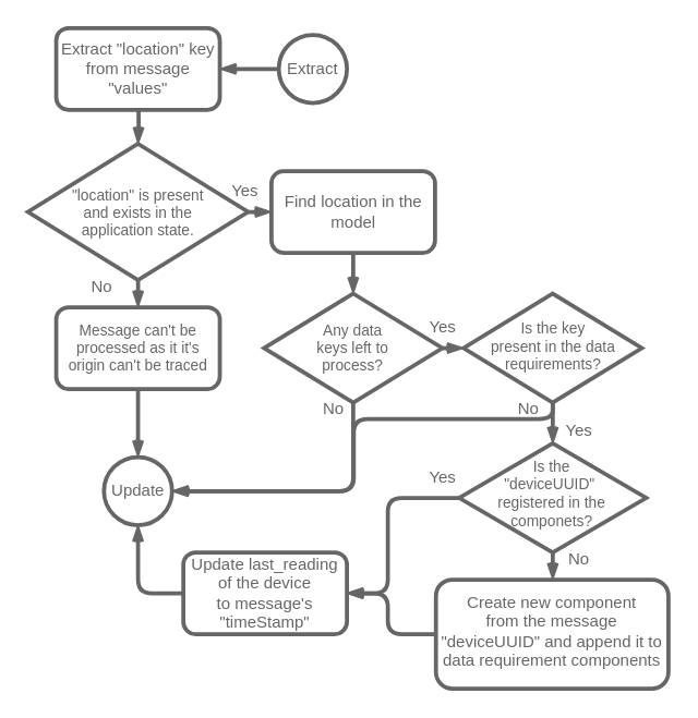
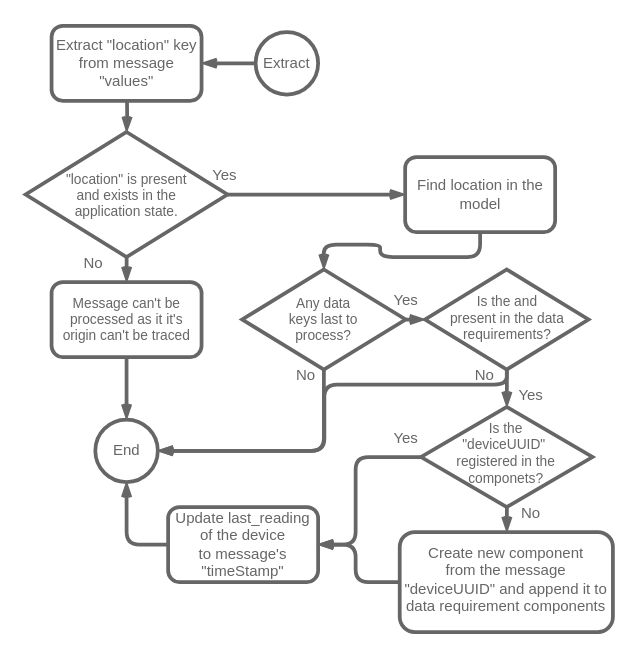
  <mxCell id="0" />
  <mxCell id="1" parent="0" />
  <mxCell id="2" value="" style="edgeStyle=orthogonalEdgeStyle;shape=connector;curved=0;rounded=1;orthogonalLoop=1;jettySize=auto;html=1;labelBackgroundColor=default;strokeColor=#666666;strokeWidth=3;align=center;verticalAlign=middle;fontFamily=Helvetica;fontSize=12;fontColor=#666666;endArrow=openThin;endFill=0;fillColor=#FAE5C7;" parent="1" source="3" target="5" edge="1"><mxGeometry relative="1" as="geometry" /></mxCell>
  <mxCell id="3" value="Extract" style="ellipse;whiteSpace=wrap;html=1;aspect=fixed;strokeColor=#666666;fontColor=#666666;fillColor=#FFFFFF;strokeWidth=3;" parent="1" vertex="1"><mxGeometry x="204" y="25" width="50" height="50" as="geometry" /></mxCell>
  <mxCell id="4" value="" style="edgeStyle=orthogonalEdgeStyle;shape=connector;curved=0;rounded=1;orthogonalLoop=1;jettySize=auto;html=1;labelBackgroundColor=default;strokeColor=#666666;strokeWidth=3;align=center;verticalAlign=middle;fontFamily=Helvetica;fontSize=12;fontColor=#666666;endArrow=openThin;endFill=0;fillColor=#FAE5C7;" parent="1" target="8" edge="1"><mxGeometry relative="1" as="geometry"><mxPoint x="100.75" y="67" as="sourcePoint" /></mxGeometry></mxCell>
  <mxCell id="5" value="Extract &quot;location&quot; key from message &quot;values&quot;" style="rounded=1;whiteSpace=wrap;html=1;strokeColor=#666666;fontColor=#666666;fillColor=#FFFFFF;strokeWidth=3;" parent="1" vertex="1"><mxGeometry x="40.75" y="20" width="120" height="60" as="geometry" /></mxCell>
  <mxCell id="6" value="" style="edgeStyle=orthogonalEdgeStyle;shape=connector;curved=0;rounded=1;orthogonalLoop=1;jettySize=auto;html=1;labelBackgroundColor=default;strokeColor=#666666;strokeWidth=3;align=center;verticalAlign=middle;fontFamily=Helvetica;fontSize=12;fontColor=#666666;endArrow=openThin;endFill=0;fillColor=#FAE5C7;" parent="1" source="8" target="10" edge="1"><mxGeometry relative="1" as="geometry" /></mxCell>
  <mxCell id="7" value="" style="edgeStyle=orthogonalEdgeStyle;shape=connector;curved=0;rounded=1;orthogonalLoop=1;jettySize=auto;html=1;labelBackgroundColor=default;strokeColor=#666666;strokeWidth=3;align=center;verticalAlign=middle;fontFamily=Helvetica;fontSize=12;fontColor=#666666;endArrow=openThin;endFill=0;fillColor=#FAE5C7;" parent="1" source="8" target="12" edge="1"><mxGeometry relative="1" as="geometry"><Array as="points"><mxPoint x="194" y="155" /><mxPoint x="194" y="155" /></Array></mxGeometry></mxCell>
  <mxCell id="8" value="&quot;location&quot; is present &lt;br style=&quot;font-size: 11px;&quot;&gt;and exists in the&lt;br style=&quot;font-size: 11px;&quot;&gt;application state." style="rhombus;whiteSpace=wrap;html=1;rounded=0;strokeColor=#666666;strokeWidth=3;align=center;verticalAlign=middle;fontFamily=Helvetica;fontSize=11;fontColor=#666666;fillColor=#FFFFFF;spacingTop=2;" parent="1" vertex="1"><mxGeometry x="20" y="105" width="161.5" height="100" as="geometry" /></mxCell>
  <mxCell id="9" value="" style="edgeStyle=orthogonalEdgeStyle;shape=connector;curved=0;rounded=1;orthogonalLoop=1;jettySize=auto;html=1;labelBackgroundColor=default;strokeColor=#666666;strokeWidth=3;align=center;verticalAlign=middle;fontFamily=Helvetica;fontSize=12;fontColor=#666666;endArrow=openThin;endFill=0;fillColor=#FAE5C7;" parent="1" source="10" target="24" edge="1"><mxGeometry relative="1" as="geometry" /></mxCell>
  <mxCell id="10" value="Message can't be processed as it it's origin can't be traced" style="rounded=1;whiteSpace=wrap;html=1;strokeColor=#666666;strokeWidth=3;align=center;verticalAlign=middle;fontFamily=Helvetica;fontSize=11;fontColor=#666666;fillColor=#FFFFFF;" parent="1" vertex="1"><mxGeometry x="40.75" y="225" width="120" height="60" as="geometry" /></mxCell>
  <mxCell id="11" style="edgeStyle=orthogonalEdgeStyle;shape=connector;curved=0;rounded=1;orthogonalLoop=1;jettySize=auto;html=1;labelBackgroundColor=default;strokeColor=#666666;strokeWidth=3;align=center;verticalAlign=middle;fontFamily=Helvetica;fontSize=12;fontColor=#666666;endArrow=openThin;endFill=0;fillColor=#FAE5C7;" parent="1" source="12" target="18" edge="1"><mxGeometry relative="1" as="geometry" /></mxCell>
- <mxCell id="12" value="&lt;font style=&quot;&quot; face=&quot;Helvetica&quot;&gt;Find location in the model&lt;/font&gt;" style="rounded=1;whiteSpace=wrap;html=1;strokeColor=#666666;fontColor=#666666;fillColor=#FFFFFF;strokeWidth=3;" parent="1" vertex="1"><mxGeometry x="198.62" y="125" width="120" height="60" as="geometry" /></mxCell>
+ <mxCell id="12" value="&lt;font style=&quot;&quot; face=&quot;Helvetica&quot;&gt;Find location in the model&lt;/font&gt;" style="rounded=1;whiteSpace=wrap;html=1;strokeColor=#666666;fontColor=#666666;fillColor=#FFFFFF;strokeWidth=3;" parent="1" vertex="1"><mxGeometry x="323.62" y="125" width="120" height="60" as="geometry" /></mxCell>
  <mxCell id="13" style="edgeStyle=orthogonalEdgeStyle;shape=connector;curved=0;rounded=1;orthogonalLoop=1;jettySize=auto;html=1;labelBackgroundColor=default;strokeColor=#666666;strokeWidth=3;align=center;verticalAlign=middle;fontFamily=Helvetica;fontSize=12;fontColor=#666666;endArrow=openThin;endFill=0;fillColor=#FAE5C7;exitX=0;exitY=0.5;exitDx=0;exitDy=0;" parent="1" source="15" target="20" edge="1"><mxGeometry relative="1" as="geometry"><Array as="points"><mxPoint x="284" y="365" /><mxPoint x="284" y="435" /></Array></mxGeometry></mxCell>
  <mxCell id="14" value="" style="edgeStyle=orthogonalEdgeStyle;shape=connector;curved=0;rounded=1;orthogonalLoop=1;jettySize=auto;html=1;labelBackgroundColor=default;strokeColor=#666666;strokeWidth=3;align=center;verticalAlign=middle;fontFamily=Helvetica;fontSize=12;fontColor=#666666;endArrow=openThin;endFill=0;fillColor=#FAE5C7;" parent="1" source="15" target="26" edge="1"><mxGeometry relative="1" as="geometry" /></mxCell>
  <mxCell id="15" value="Is the &lt;br&gt;&quot;deviceUUID&quot;&amp;nbsp;&lt;br&gt;registered in the &lt;br&gt;componets?" style="rhombus;whiteSpace=wrap;html=1;rounded=0;strokeColor=#666666;strokeWidth=3;align=center;verticalAlign=middle;fontFamily=Helvetica;fontSize=11;fontColor=#666666;fillColor=#FFFFFF;spacingTop=-6;" parent="1" vertex="1"><mxGeometry x="336.37" y="325" width="137.13" height="80" as="geometry" /></mxCell>
  <mxCell id="16" value="" style="edgeStyle=orthogonalEdgeStyle;shape=connector;curved=0;rounded=1;orthogonalLoop=1;jettySize=auto;html=1;labelBackgroundColor=default;strokeColor=#666666;strokeWidth=3;align=center;verticalAlign=middle;fontFamily=Helvetica;fontSize=12;fontColor=#666666;endArrow=openThin;endFill=0;fillColor=#FAE5C7;" parent="1" source="18" target="23" edge="1"><mxGeometry relative="1" as="geometry"><Array as="points"><mxPoint x="334" y="255" /><mxPoint x="334" y="255" /></Array></mxGeometry></mxCell>
  <mxCell id="17" style="edgeStyle=orthogonalEdgeStyle;shape=connector;curved=0;rounded=1;orthogonalLoop=1;jettySize=auto;html=1;labelBackgroundColor=default;strokeColor=#666666;strokeWidth=3;align=center;verticalAlign=middle;fontFamily=Helvetica;fontSize=12;fontColor=#666666;endArrow=openThin;endFill=0;fillColor=#FAE5C7;exitX=0.5;exitY=1;exitDx=0;exitDy=0;entryX=1;entryY=0.5;entryDx=0;entryDy=0;" parent="1" source="18" target="24" edge="1"><mxGeometry relative="1" as="geometry" /></mxCell>
- <mxCell id="18" value="Any data &lt;br&gt;keys left to&lt;br&gt;process?" style="rhombus;whiteSpace=wrap;html=1;rounded=0;strokeColor=#666666;strokeWidth=3;align=center;verticalAlign=middle;fontFamily=Helvetica;fontSize=11;fontColor=#666666;fillColor=#FFFFFF;spacingTop=-1;" parent="1" vertex="1"><mxGeometry x="193.245" y="215" width="130.75" height="80" as="geometry" /></mxCell>
+ <mxCell id="18" value="Any data &lt;br&gt;keys last to&lt;br&gt;process?" style="rhombus;whiteSpace=wrap;html=1;rounded=0;strokeColor=#666666;strokeWidth=3;align=center;verticalAlign=middle;fontFamily=Helvetica;fontSize=11;fontColor=#666666;fillColor=#FFFFFF;spacingTop=-1;" parent="1" vertex="1"><mxGeometry x="193.245" y="215" width="130.75" height="80" as="geometry" /></mxCell>
  <mxCell id="19" style="edgeStyle=orthogonalEdgeStyle;shape=connector;curved=0;rounded=1;orthogonalLoop=1;jettySize=auto;html=1;labelBackgroundColor=default;strokeColor=#666666;strokeWidth=3;align=center;verticalAlign=middle;fontFamily=Helvetica;fontSize=12;fontColor=#666666;endArrow=openThin;endFill=0;fillColor=#FAE5C7;" parent="1" source="20" target="24" edge="1"><mxGeometry relative="1" as="geometry" /></mxCell>
  <mxCell id="20" value="Update last_reading of the device&lt;br&gt;to message's &quot;timeStamp&quot;" style="rounded=1;whiteSpace=wrap;html=1;strokeColor=#666666;fontColor=#666666;fillColor=#FFFFFF;strokeWidth=3;" parent="1" vertex="1"><mxGeometry x="134" y="405" width="120" height="60" as="geometry" /></mxCell>
  <mxCell id="21" value="" style="edgeStyle=orthogonalEdgeStyle;shape=connector;curved=0;rounded=1;orthogonalLoop=1;jettySize=auto;html=1;labelBackgroundColor=default;strokeColor=#666666;strokeWidth=3;align=center;verticalAlign=middle;fontFamily=Helvetica;fontSize=12;fontColor=#666666;endArrow=openThin;endFill=0;fillColor=#FAE5C7;" parent="1" source="23" target="15" edge="1"><mxGeometry relative="1" as="geometry" /></mxCell>
  <mxCell id="22" style="edgeStyle=orthogonalEdgeStyle;shape=connector;curved=0;rounded=1;orthogonalLoop=1;jettySize=auto;html=1;exitX=0.5;exitY=1;exitDx=0;exitDy=0;entryX=1;entryY=0.5;entryDx=0;entryDy=0;labelBackgroundColor=default;strokeColor=#666666;strokeWidth=3;align=center;verticalAlign=middle;fontFamily=Helvetica;fontSize=12;fontColor=#666666;endArrow=openThin;endFill=0;fillColor=#FAE5C7;" edge="1" parent="1" source="23" target="24"><mxGeometry relative="1" as="geometry"><Array as="points"><mxPoint x="405" y="307" /><mxPoint x="259" y="307" /><mxPoint x="259" y="360" /></Array></mxGeometry></mxCell>
- <mxCell id="23" value="Is the key &lt;br&gt;present in the data requirements?" style="rhombus;whiteSpace=wrap;html=1;rounded=0;strokeColor=#666666;strokeWidth=3;align=center;verticalAlign=middle;fontFamily=Helvetica;fontSize=11;fontColor=#666666;fillColor=#FFFFFF;spacingTop=-3;" parent="1" vertex="1"><mxGeometry x="339.555" y="215" width="130.75" height="80" as="geometry" /></mxCell>
- <mxCell id="24" value="Update" style="ellipse;whiteSpace=wrap;html=1;aspect=fixed;strokeColor=#666666;fontColor=#666666;fillColor=#FFFFFF;strokeWidth=3;" parent="1" vertex="1"><mxGeometry x="75.75" y="335" width="50" height="50" as="geometry" /></mxCell>
+ <mxCell id="23" value="Is the and &lt;br&gt;present in the data requirements?" style="rhombus;whiteSpace=wrap;html=1;rounded=0;strokeColor=#666666;strokeWidth=3;align=center;verticalAlign=middle;fontFamily=Helvetica;fontSize=11;fontColor=#666666;fillColor=#FFFFFF;spacingTop=-3;" parent="1" vertex="1"><mxGeometry x="339.555" y="215" width="130.75" height="80" as="geometry" /></mxCell>
+ <mxCell id="24" value="End" style="ellipse;whiteSpace=wrap;html=1;aspect=fixed;strokeColor=#666666;fontColor=#666666;fillColor=#FFFFFF;strokeWidth=3;" parent="1" vertex="1"><mxGeometry x="75.75" y="335" width="50" height="50" as="geometry" /></mxCell>
  <mxCell id="25" style="edgeStyle=orthogonalEdgeStyle;shape=connector;curved=0;rounded=1;orthogonalLoop=1;jettySize=auto;html=1;exitX=0;exitY=0.5;exitDx=0;exitDy=0;labelBackgroundColor=default;strokeColor=#666666;strokeWidth=3;align=center;verticalAlign=middle;fontFamily=Helvetica;fontSize=12;fontColor=#666666;endArrow=openThin;endFill=0;fillColor=#FAE5C7;" parent="1" source="26" target="20" edge="1"><mxGeometry relative="1" as="geometry"><Array as="points"><mxPoint x="284" y="465" /><mxPoint x="284" y="435" /></Array></mxGeometry></mxCell>
  <mxCell id="26" value="Create new component&lt;br&gt;from the message &quot;deviceUUID&quot; and append it to data requirement components" style="rounded=1;whiteSpace=wrap;html=1;strokeColor=#666666;fontColor=#666666;fillColor=#FFFFFF;strokeWidth=3;spacingTop=-4;" parent="1" vertex="1"><mxGeometry x="319.28" y="425" width="170.55" height="80" as="geometry" /></mxCell>
  <mxCell id="27" value="&lt;font color=&quot;#666666&quot;&gt;Yes&lt;/font&gt;" style="text;html=1;align=center;verticalAlign=middle;resizable=0;points=[];autosize=1;strokeColor=none;fillColor=none;" vertex="1" parent="1"><mxGeometry x="158.62" y="125" width="40" height="30" as="geometry" /></mxCell>
  <mxCell id="28" value="&lt;font color=&quot;#666666&quot;&gt;No&lt;/font&gt;" style="text;html=1;align=center;verticalAlign=middle;resizable=0;points=[];autosize=1;strokeColor=none;fillColor=none;" vertex="1" parent="1"><mxGeometry x="54" y="195" width="40" height="30" as="geometry" /></mxCell>
  <mxCell id="29" value="&lt;font color=&quot;#666666&quot;&gt;Yes&lt;/font&gt;" style="text;html=1;align=center;verticalAlign=middle;resizable=0;points=[];autosize=1;strokeColor=none;fillColor=none;" vertex="1" parent="1"><mxGeometry x="304" y="225" width="40" height="30" as="geometry" /></mxCell>
  <mxCell id="30" value="&lt;font color=&quot;#666666&quot;&gt;Yes&lt;/font&gt;" style="text;html=1;align=center;verticalAlign=middle;resizable=0;points=[];autosize=1;strokeColor=none;fillColor=none;" vertex="1" parent="1"><mxGeometry x="304" y="335" width="40" height="30" as="geometry" /></mxCell>
  <mxCell id="31" value="&lt;font color=&quot;#666666&quot;&gt;No&lt;/font&gt;" style="text;html=1;align=center;verticalAlign=middle;resizable=0;points=[];autosize=1;strokeColor=none;fillColor=none;" vertex="1" parent="1"><mxGeometry x="224" y="285" width="40" height="30" as="geometry" /></mxCell>
  <mxCell id="32" value="&lt;font color=&quot;#666666&quot;&gt;No&lt;/font&gt;" style="text;html=1;align=center;verticalAlign=middle;resizable=0;points=[];autosize=1;strokeColor=none;fillColor=none;" vertex="1" parent="1"><mxGeometry x="404" y="395" width="40" height="30" as="geometry" /></mxCell>
  <mxCell id="33" value="&lt;font color=&quot;#666666&quot;&gt;Yes&lt;/font&gt;" style="text;html=1;align=center;verticalAlign=middle;resizable=0;points=[];autosize=1;strokeColor=none;fillColor=none;" vertex="1" parent="1"><mxGeometry x="404" y="301" width="40" height="30" as="geometry" /></mxCell>
  <mxCell id="34" value="&lt;font color=&quot;#666666&quot;&gt;No&lt;/font&gt;" style="text;html=1;align=center;verticalAlign=middle;resizable=0;points=[];autosize=1;strokeColor=none;fillColor=none;" vertex="1" parent="1"><mxGeometry x="367" y="285" width="40" height="30" as="geometry" /></mxCell>
